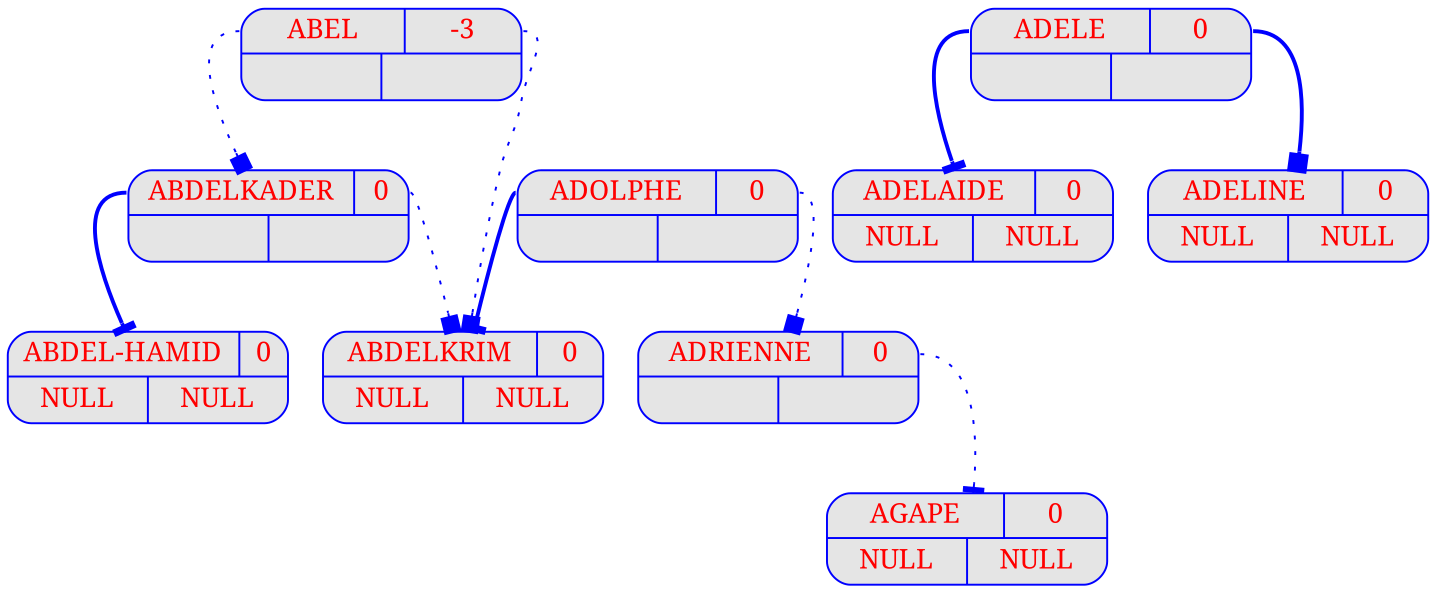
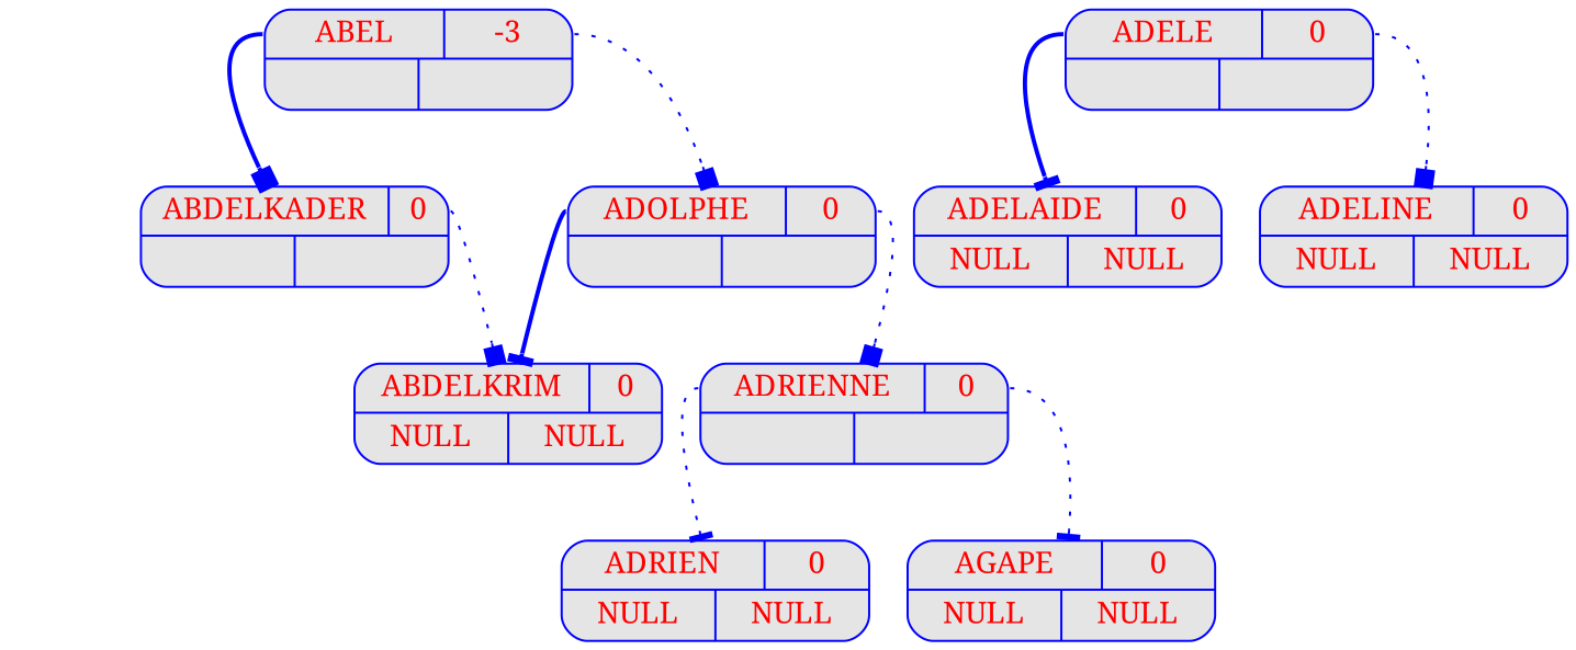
  digraph {
    fontname="Noto Serif"
    node [color=blue fillcolor=grey90 fontcolor=red fontname="Noto Serif" fontsize=14 shape=record style="rounded, filled"]
    edge [arrowhead=box color=blue fontname="Noto Serif" style=dotted tailport=g]
    n1 [label="{{<g> ABEL | <d> -3 } | { <g> | <d>}}" width=2]
    n2 [label="{{<g> ABDELKADER | <d> 0 } | { <g> | <d>}}" width=2]
    n3 [label="{{<g> ADOLPHE | <d> 0 } | { <g> | <d>}}" width=2]
-   n4 [label="{{<g> ABDEL-HAMID | <d> 0 }| { <g> NULL | <d> NULL}}" width=2]
    n5 [label="{{<g> ABDELKRIM | <d> 0 }| { <g> NULL | <d> NULL}}" width=2]
    n6 [label="{{<g> ADRIENNE | <d> 0 } | { <g> | <d>}}" width=2]
    n7 [label="{{<g> ADELE | <d> 0 } | { <g> | <d>}}" width=2]
    n8 [label="{{<g> ADELAIDE | <d> 0 }| { <g> NULL | <d> NULL}}" width=2]
    n9 [label="{{<g> ADELINE | <d> 0 }| { <g> NULL | <d> NULL}}" width=2]
+   n10 [label="{{<g> ADRIEN | <d> 0 }| { <g> NULL | <d> NULL}}" width=2]
    n11 [label="{{<g> AGAPE | <d> 0 }| { <g> NULL | <d> NULL}}" width=2]
-   n1 -> n2
-   n1 -> n5 [tailport=d]
-   n2 -> n4 [arrowhead=tee style=bold]
+   n1 -> n2 [style=bold]
+   n1 -> n3 [tailport=d]
    n2 -> n5 [tailport=d]
    n3 -> n5 [arrowhead=tee style=bold]
    n3 -> n6 [tailport=d]
+   n6 -> n10 [arrowhead=tee]
    n6 -> n11 [arrowhead=tee tailport=d]
    n7 -> n8 [arrowhead=tee style=bold]
-   n7 -> n9 [style=bold tailport=d]
+   n7 -> n9 [tailport=d]
  }
